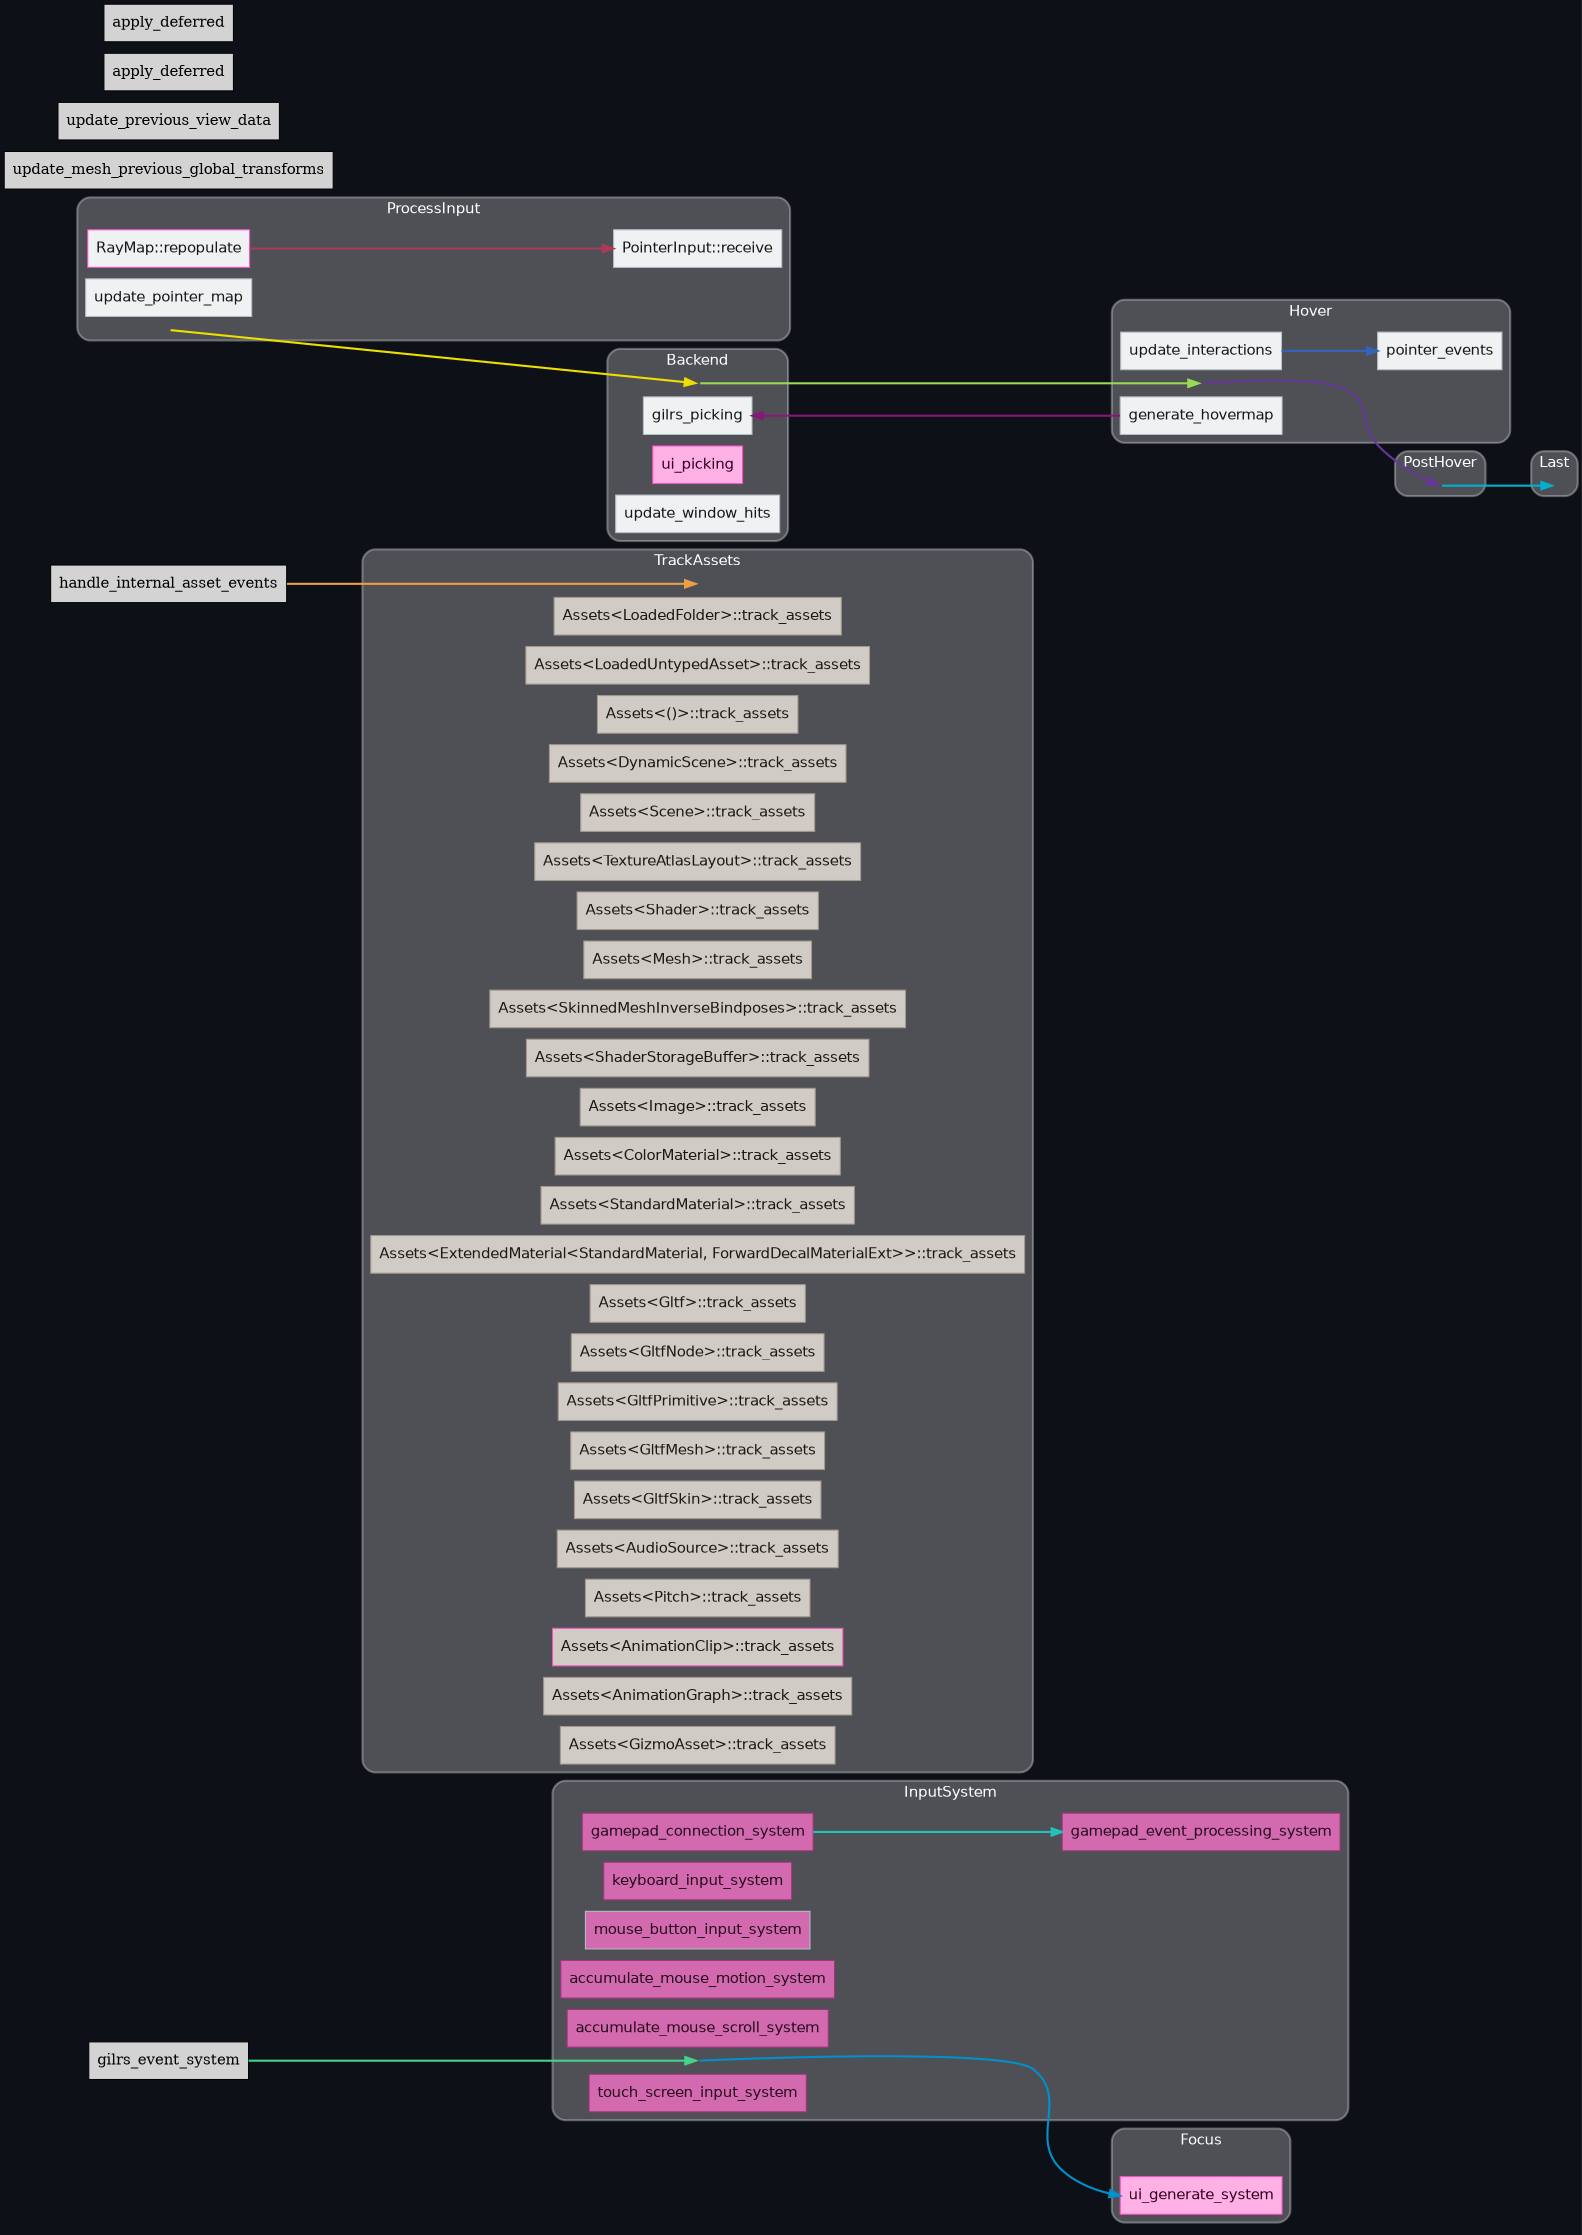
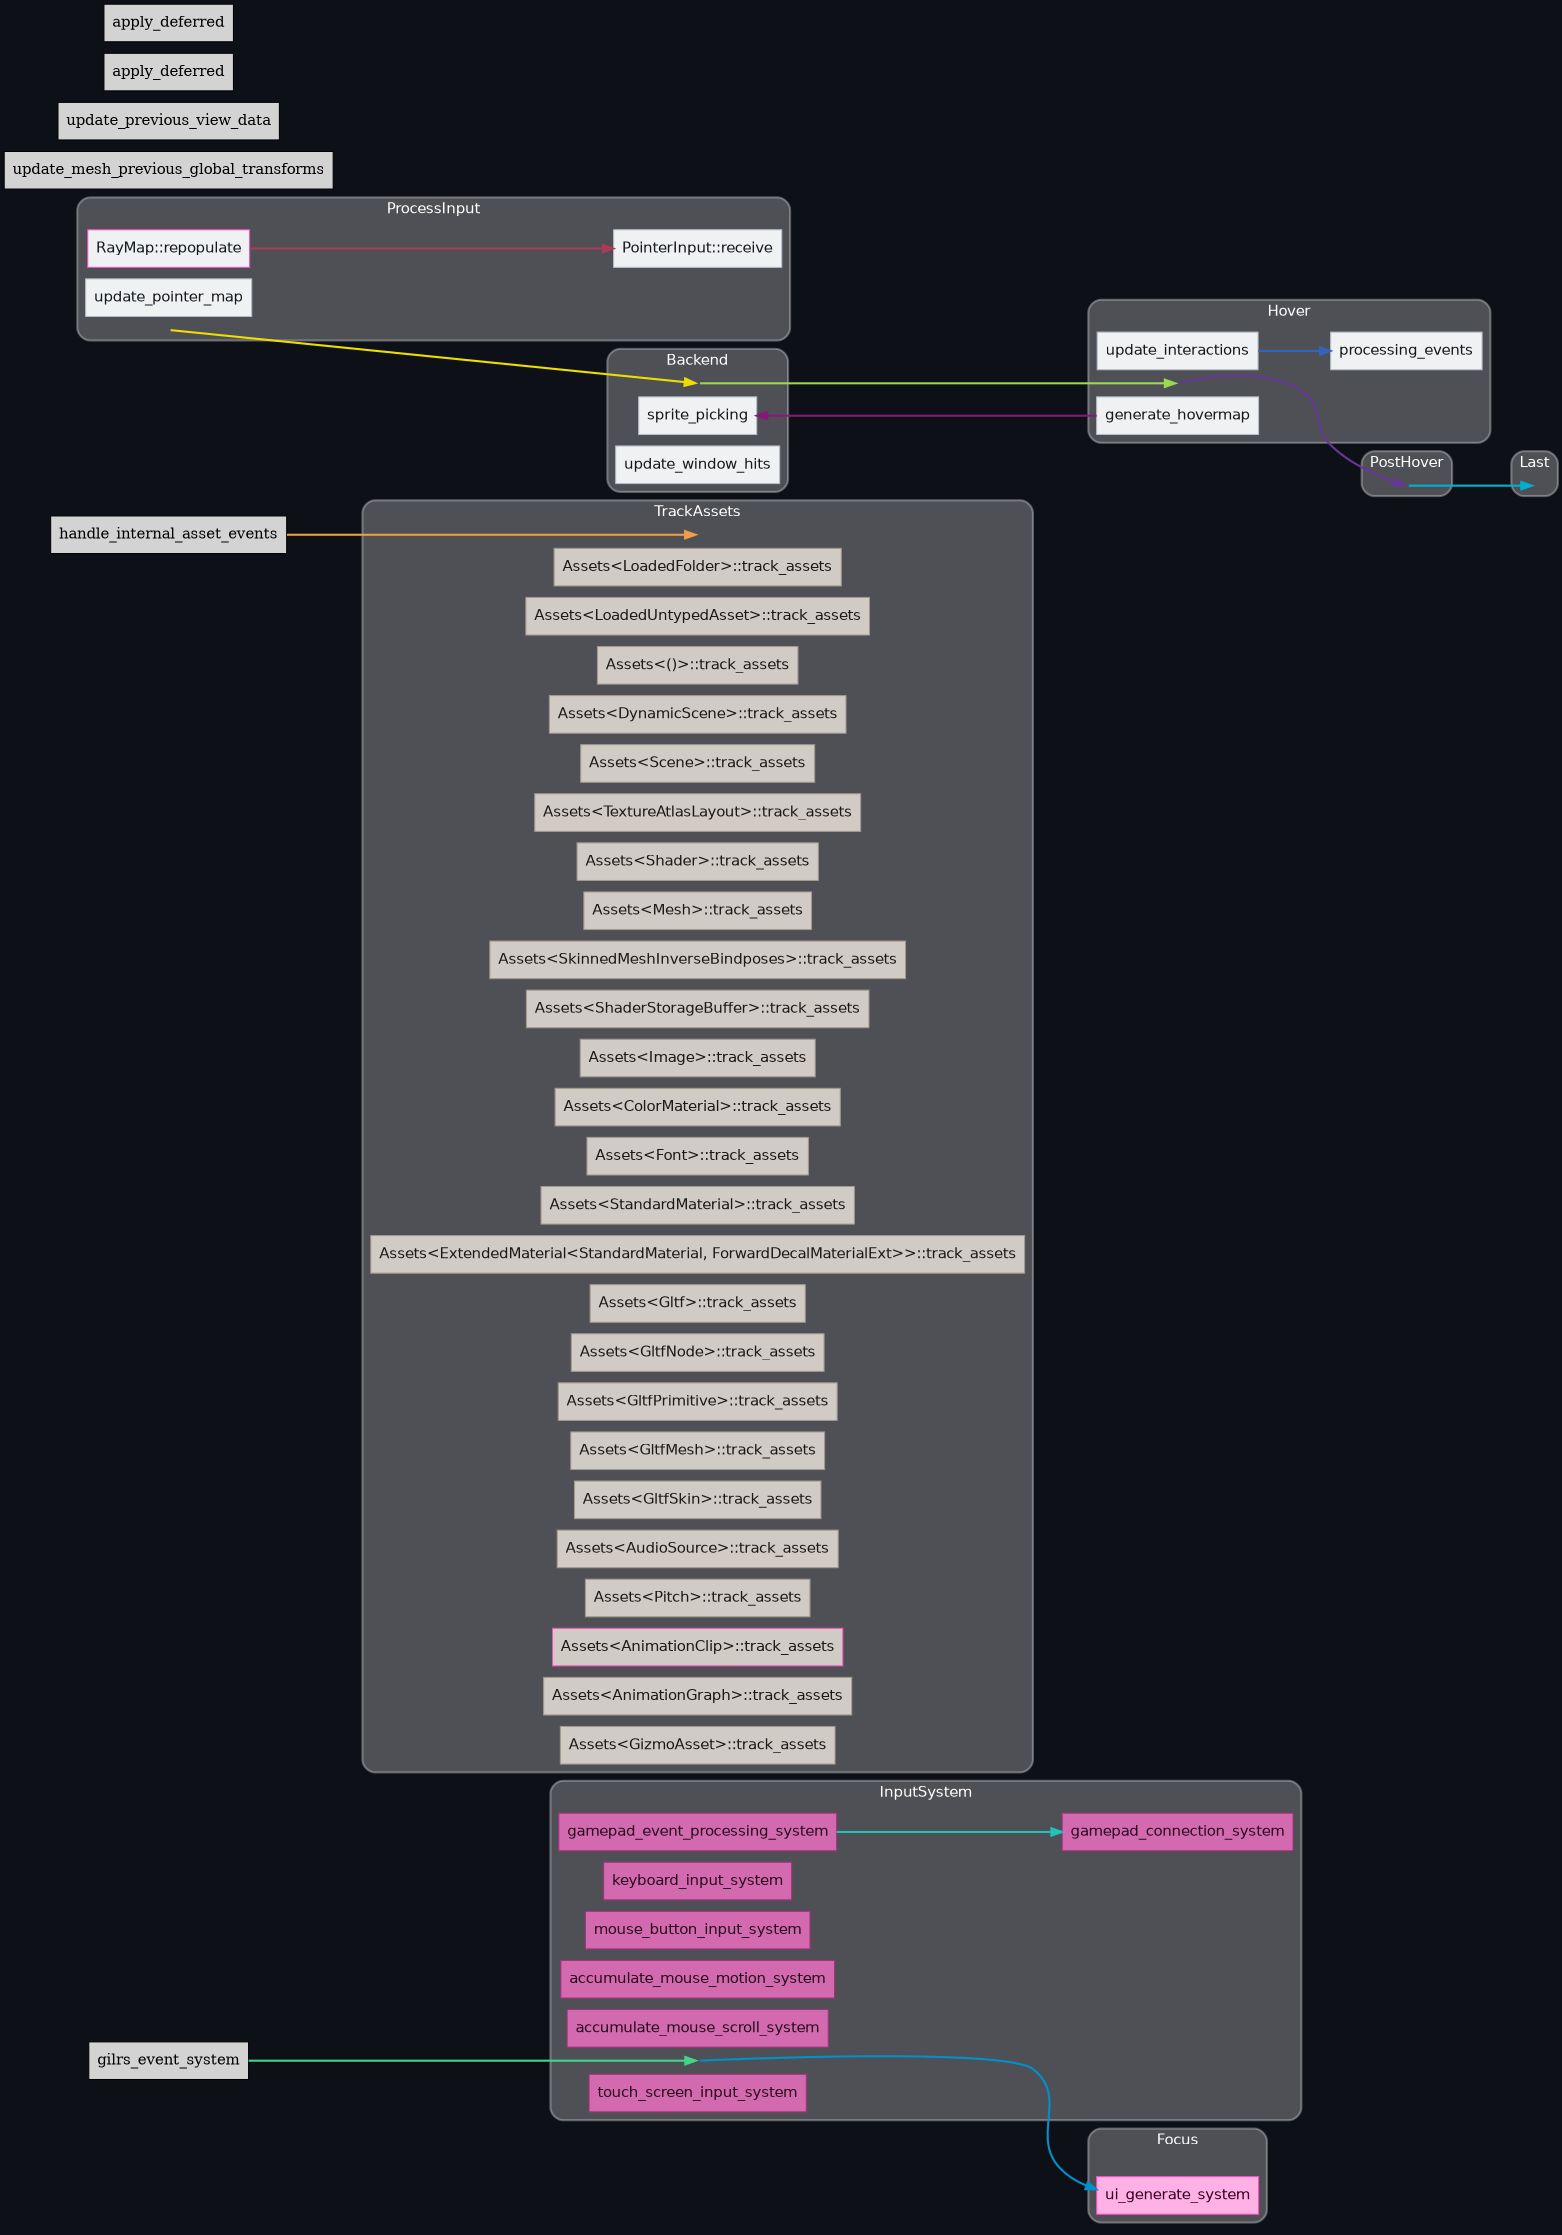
  digraph {
    bgcolor="#0d1117"
    compound=true
    fontname=Helvetica
    nodesep=0.15
    rankdir=LR
    splines=spline
    node [shape=box style=filled color="#a3988c" fillcolor="#d1cbc5" fontcolor="#1c1916" fontname=Helvetica penwidth=1]
    edge [penwidth=2]
    "set_marker_node_Set(1)" [shape=point style=invis color="" fillcolor="" fontcolor="" fontname="" penwidth=""]
    n2 [color="#a5317d" fillcolor="#d36aaf" fontcolor="#270b1d" label=keyboard_input_system]
-   n3 [color="#b4bec7" fillcolor="#d36aaf" fontcolor="#270b1d" label=mouse_button_input_system]
+   n3 [color="#a5317d" fillcolor="#d36aaf" fontcolor="#270b1d" label=mouse_button_input_system]
    n4 [color="#a5317d" fillcolor="#d36aaf" fontcolor="#270b1d" label=accumulate_mouse_motion_system]
    n5 [color="#a5317d" fillcolor="#d36aaf" fontcolor="#270b1d" label=accumulate_mouse_scroll_system]
    n6 [color="#a5317d" fillcolor="#d36aaf" fontcolor="#270b1d" label=gamepad_connection_system]
    n7 [color="#a5317d" fillcolor="#d36aaf" fontcolor="#270b1d" label=gamepad_event_processing_system]
    n8 [color="#a5317d" fillcolor="#d36aaf" fontcolor="#270b1d" label=touch_screen_input_system]
    "set_marker_node_Set(9)" [shape=point style=invis color="" fillcolor="" fontcolor="" fontname="" penwidth=""]
    n10 [label="Assets<LoadedFolder>::track_assets"]
    n11 [label="Assets<LoadedUntypedAsset>::track_assets"]
    n12 [label="Assets<()>::track_assets"]
    n13 [label="Assets<DynamicScene>::track_assets"]
    n14 [label="Assets<Scene>::track_assets"]
    n15 [label="Assets<TextureAtlasLayout>::track_assets"]
    n16 [label="Assets<Shader>::track_assets"]
    n17 [label="Assets<Mesh>::track_assets"]
    n18 [label="Assets<SkinnedMeshInverseBindposes>::track_assets"]
    n19 [label="Assets<ShaderStorageBuffer>::track_assets"]
    n20 [label="Assets<Image>::track_assets"]
    n21 [label="Assets<ColorMaterial>::track_assets"]
+   n22 [label="Assets<Font>::track_assets"]
    n23 [label="Assets<StandardMaterial>::track_assets"]
    n24 [label="Assets<ExtendedMaterial<StandardMaterial, ForwardDecalMaterialExt>>::track_assets"]
    n25 [label="Assets<Gltf>::track_assets"]
    n26 [label="Assets<GltfNode>::track_assets"]
    n27 [label="Assets<GltfPrimitive>::track_assets"]
    n28 [label="Assets<GltfMesh>::track_assets"]
    n29 [label="Assets<GltfSkin>::track_assets"]
    n30 [label="Assets<AudioSource>::track_assets"]
    n31 [label="Assets<Pitch>::track_assets"]
    n32 [color="#ff4bc2" label="Assets<AnimationClip>::track_assets"]
    n33 [label="Assets<AnimationGraph>::track_assets"]
    n34 [label="Assets<GizmoAsset>::track_assets"]
    "set_marker_node_Set(23)" [shape=point style=invis color="" fillcolor="" fontcolor="" fontname="" penwidth=""]
-   n36 [color="#b4bec7" fillcolor="#eff1f3" fontcolor="#15191d" label=gilrs_picking]
-   n37 [color="#ff4bc2" fillcolor="#ffb1e5" fontcolor="#320021" label=ui_picking]
+   n36 [color="#b4bec7" fillcolor="#eff1f3" fontcolor="#15191d" label=sprite_picking]
    n38 [color="#b4bec7" fillcolor="#eff1f3" fontcolor="#15191d" label=update_window_hits]
    "set_marker_node_Set(26)" [shape=point style=invis color="" fillcolor="" fontcolor="" fontname="" penwidth=""]
    n40 [color="#ff4bc2" fillcolor="#ffb1e5" fontcolor="#320021" label=ui_generate_system]
    "set_marker_node_Set(44)" [shape=point style=invis color="" fillcolor="" fontcolor="" fontname="" penwidth=""]
    n42 [color="#b4bec7" fillcolor="#eff1f3" fontcolor="#15191d" label=update_pointer_map]
    n43 [color="#b4bec7" fillcolor="#eff1f3" fontcolor="#15191d" label="PointerInput::receive"]
    n44 [color="#ff4bc2" fillcolor="#eff1f3" fontcolor="#15191d" label="RayMap::repopulate"]
    "set_marker_node_Set(48)" [shape=point style=invis color="" fillcolor="" fontcolor="" fontname="" penwidth=""]
    n46 [color="#b4bec7" fillcolor="#eff1f3" fontcolor="#15191d" label=generate_hovermap]
    n47 [color="#b4bec7" fillcolor="#eff1f3" fontcolor="#15191d" label=update_interactions]
-   n48 [color="#b4bec7" fillcolor="#eff1f3" fontcolor="#15191d" label=pointer_events]
+   n48 [color="#b4bec7" fillcolor="#eff1f3" fontcolor="#15191d" label=processing_events]
    "set_marker_node_Set(49)" [shape=point style=invis color="" fillcolor="" fontcolor="" fontname="" penwidth=""]
    "set_marker_node_Set(50)" [shape=point style=invis color="" fillcolor="" fontcolor="" fontname="" penwidth=""]
    n51 [label=handle_internal_asset_events color="" fillcolor="" fontcolor="" fontname="" penwidth=""]
    n52 [label=update_mesh_previous_global_transforms color="" fillcolor="" fontcolor="" fontname="" penwidth=""]
    n53 [label=update_previous_view_data color="" fillcolor="" fontcolor="" fontname="" penwidth=""]
    n54 [label=gilrs_event_system color="" fillcolor="" fontcolor="" fontname="" penwidth=""]
    n55 [label=apply_deferred color="" fillcolor="" fontcolor="" fontname="" penwidth=""]
    n56 [label=apply_deferred color="" fillcolor="" fontcolor="" fontname="" penwidth=""]
    subgraph cluster_1 {
      color="#ffffff50"
      fillcolor="#ffffff44"
      fontcolor="#ffffff"
      label=InputSystem
      penwidth=2
      style="rounded,filled"
      "set_marker_node_Set(1)"
      n2
      n3
      n4
      n5
      n6
      n7
      n8
    }
    subgraph cluster_2 {
      color="#ffffff50"
      fillcolor="#ffffff44"
      fontcolor="#ffffff"
      label=TrackAssets
      penwidth=2
      style="rounded,filled"
      "set_marker_node_Set(9)"
      n10
      n11
      n12
      n13
      n14
      n15
      n16
      n17
      n18
      n19
      n20
      n21
+     n22
      n23
      n24
      n25
      n26
      n27
      n28
      n29
      n30
      n31
      n32
      n33
      n34
    }
    subgraph cluster_3 {
      color="#ffffff50"
      fillcolor="#ffffff44"
      fontcolor="#ffffff"
      label=Backend
      penwidth=2
      style="rounded,filled"
      "set_marker_node_Set(23)"
      n36
-     n37
      n38
    }
    subgraph cluster_4 {
      color="#ffffff50"
      fillcolor="#ffffff44"
      fontcolor="#ffffff"
      label=Focus
      penwidth=2
      style="rounded,filled"
      "set_marker_node_Set(26)"
      n40
    }
    subgraph cluster_5 {
      color="#ffffff50"
      fillcolor="#ffffff44"
      fontcolor="#ffffff"
      label=ProcessInput
      penwidth=2
      style="rounded,filled"
      "set_marker_node_Set(44)"
      n42
      n43
      n44
    }
    subgraph cluster_6 {
      color="#ffffff50"
      fillcolor="#ffffff44"
      fontcolor="#ffffff"
      label=Hover
      penwidth=2
      style="rounded,filled"
      "set_marker_node_Set(48)"
      n46
      n47
      n48
    }
    subgraph cluster_7 {
      color="#ffffff50"
      fillcolor="#ffffff44"
      fontcolor="#ffffff"
      label=PostHover
      penwidth=2
      style="rounded,filled"
      "set_marker_node_Set(49)"
    }
    subgraph cluster_8 {
      color="#ffffff50"
      fillcolor="#ffffff44"
      fontcolor="#ffffff"
      label=Last
      penwidth=2
      style="rounded,filled"
      "set_marker_node_Set(50)"
    }
    "set_marker_node_Set(1)" -> n40 [color="#0090cc"]
-   n6 -> n7 [color="#22c2bb"]
+   n7 -> n6 [color="#22c2bb"]
    "set_marker_node_Set(23)" -> "set_marker_node_Set(48)" [color="#99d955"]
    "set_marker_node_Set(44)" -> "set_marker_node_Set(23)" [color="#eede00"]
    n44 -> n43 [color="#aa3a55"]
    "set_marker_node_Set(48)" -> "set_marker_node_Set(49)" [color="#663699"]
    n46 -> n36 [color="#881877"]
    n47 -> n48 [color="#3363bb"]
    "set_marker_node_Set(49)" -> "set_marker_node_Set(50)" [color="#00b0cc"]
    n51 -> "set_marker_node_Set(9)" [color="#ee9e44"]
    n54 -> "set_marker_node_Set(1)" [color="#44d488"]
  }
